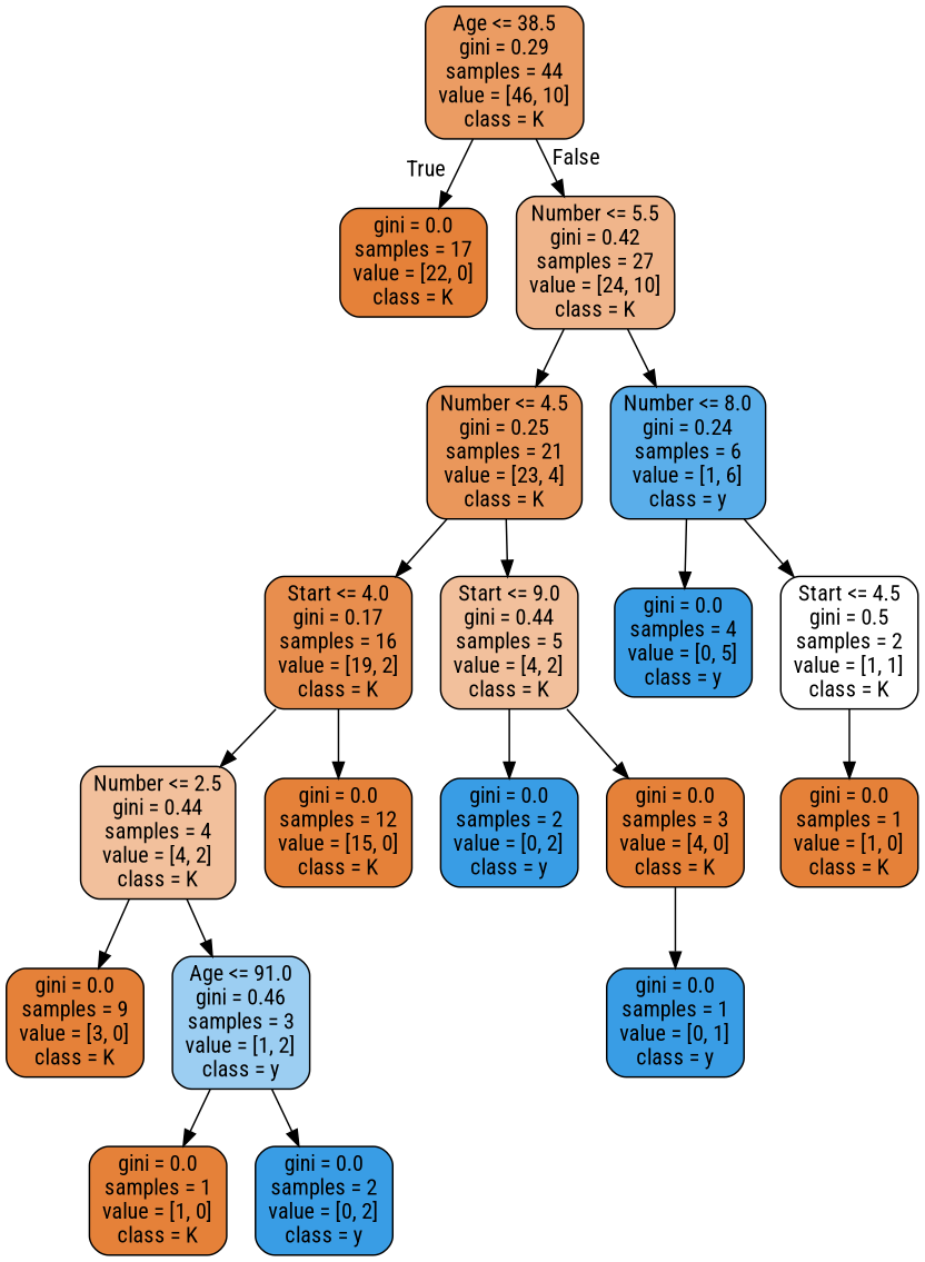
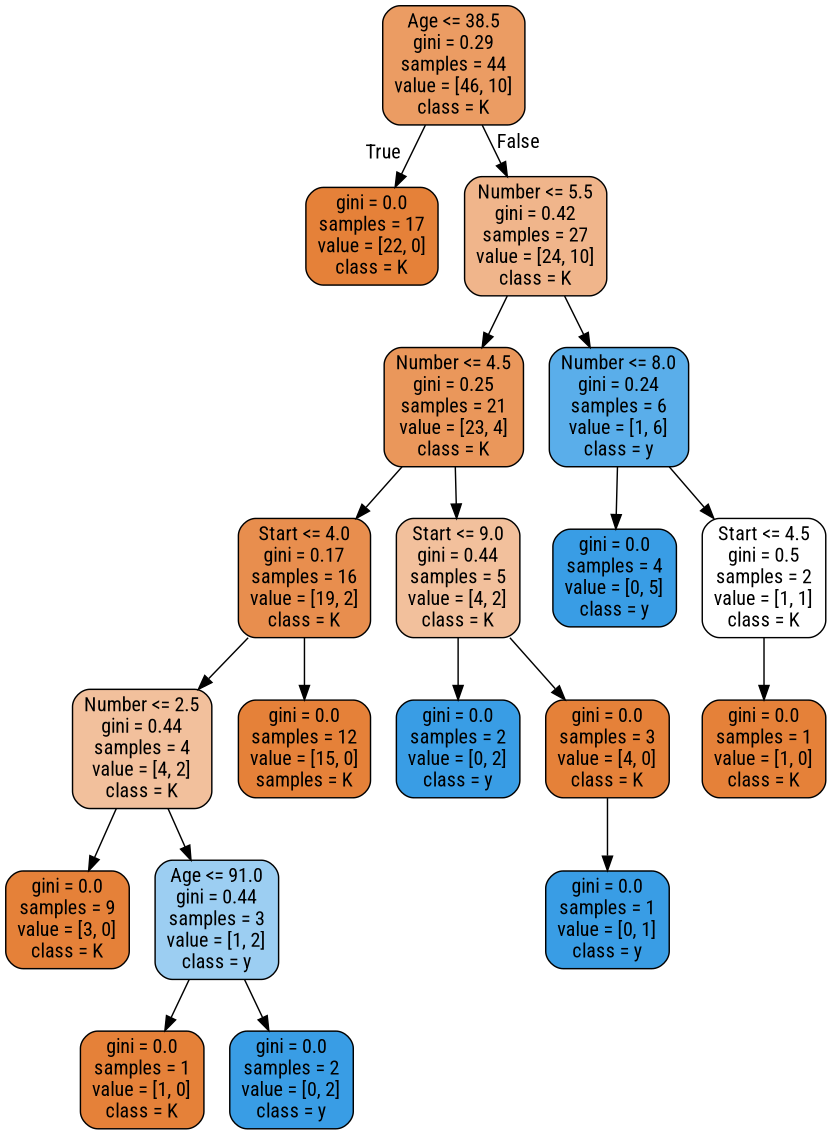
  digraph {
    fontname="Roboto Condensed"
    node [color=black fillcolor="#e58139ff" fontname="Roboto Condensed" shape=box style="filled, rounded"]
    edge [fontname="Roboto Condensed"]
    n1 [fillcolor="#e58139c8" label="Age <= 38.5\ngini = 0.29\nsamples = 44\nvalue = [46, 10]\nclass = K"]
    n2 [label="gini = 0.0\nsamples = 17\nvalue = [22, 0]\nclass = K"]
    n3 [fillcolor="#e5813995" label="Number <= 5.5\ngini = 0.42\nsamples = 27\nvalue = [24, 10]\nclass = K"]
    n4 [fillcolor="#e58139d3" label="Number <= 4.5\ngini = 0.25\nsamples = 21\nvalue = [23, 4]\nclass = K"]
    n5 [fillcolor="#399de5d4" label="Number <= 8.0\ngini = 0.24\nsamples = 6\nvalue = [1, 6]\nclass = y"]
    n6 [fillcolor="#e58139e4" label="Start <= 4.0\ngini = 0.17\nsamples = 16\nvalue = [19, 2]\nclass = K"]
    n7 [fillcolor="#e581397f" label="Start <= 9.0\ngini = 0.44\nsamples = 5\nvalue = [4, 2]\nclass = K"]
    n8 [fillcolor="#399de5ff" label="gini = 0.0\nsamples = 4\nvalue = [0, 5]\nclass = y"]
    n9 [fillcolor="#e5813900" label="Start <= 4.5\ngini = 0.5\nsamples = 2\nvalue = [1, 1]\nclass = K"]
    n10 [fillcolor="#e581397f" label="Number <= 2.5\ngini = 0.44\nsamples = 4\nvalue = [4, 2]\nclass = K"]
-   n11 [label="gini = 0.0\nsamples = 12\nvalue = [15, 0]\nclass = K"]
+   n11 [label="gini = 0.0\nsamples = 12\nvalue = [15, 0]\nsamples = K"]
    n12 [fillcolor="#399de5ff" label="gini = 0.0\nsamples = 2\nvalue = [0, 2]\nclass = y"]
    n13 [label="gini = 0.0\nsamples = 3\nvalue = [4, 0]\nclass = K"]
    n14 [label="gini = 0.0\nsamples = 9\nvalue = [3, 0]\nclass = K"]
-   n15 [fillcolor="#399de57f" label="Age <= 91.0\ngini = 0.46\nsamples = 3\nvalue = [1, 2]\nclass = y"]
+   n15 [fillcolor="#399de57f" label="Age <= 91.0\ngini = 0.44\nsamples = 3\nvalue = [1, 2]\nclass = y"]
    n16 [label="gini = 0.0\nsamples = 1\nvalue = [1, 0]\nclass = K"]
    n17 [fillcolor="#399de5ff" label="gini = 0.0\nsamples = 2\nvalue = [0, 2]\nclass = y"]
    n18 [fillcolor="#399de5ff" label="gini = 0.0\nsamples = 1\nvalue = [0, 1]\nclass = y"]
    n19 [label="gini = 0.0\nsamples = 1\nvalue = [1, 0]\nclass = K"]
    n1 -> n2 [headlabel=True labelangle=45 labeldistance=2.5]
    n1 -> n3 [headlabel=False labelangle=-45 labeldistance=2.5]
    n3 -> n4
    n3 -> n5
    n4 -> n6
    n4 -> n7
    n5 -> n8
    n5 -> n9
    n6 -> n10
    n6 -> n11
    n7 -> n12
    n7 -> n13
    n9 -> n19
    n10 -> n14
    n10 -> n15
    n13 -> n18
    n15 -> n16
    n15 -> n17
  }
